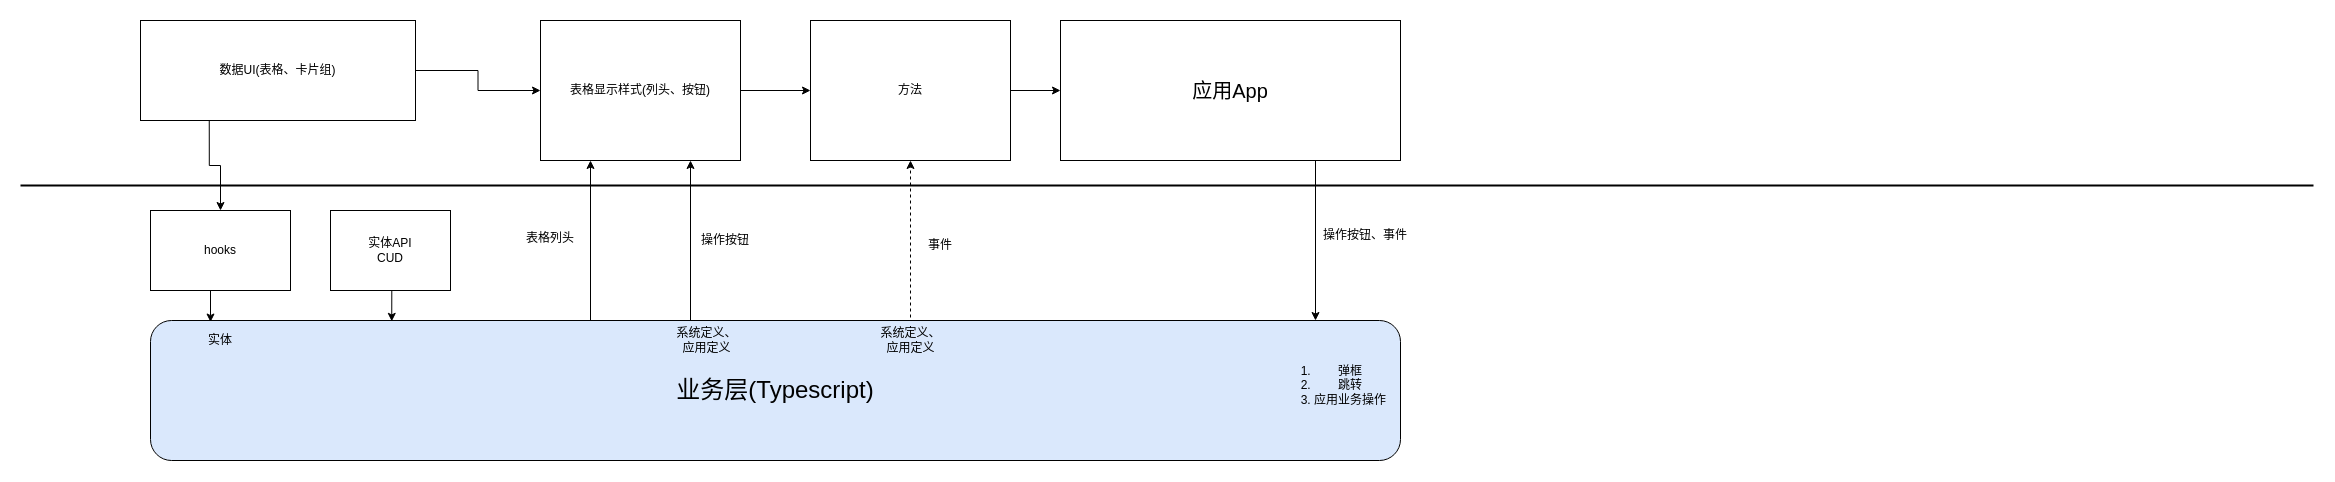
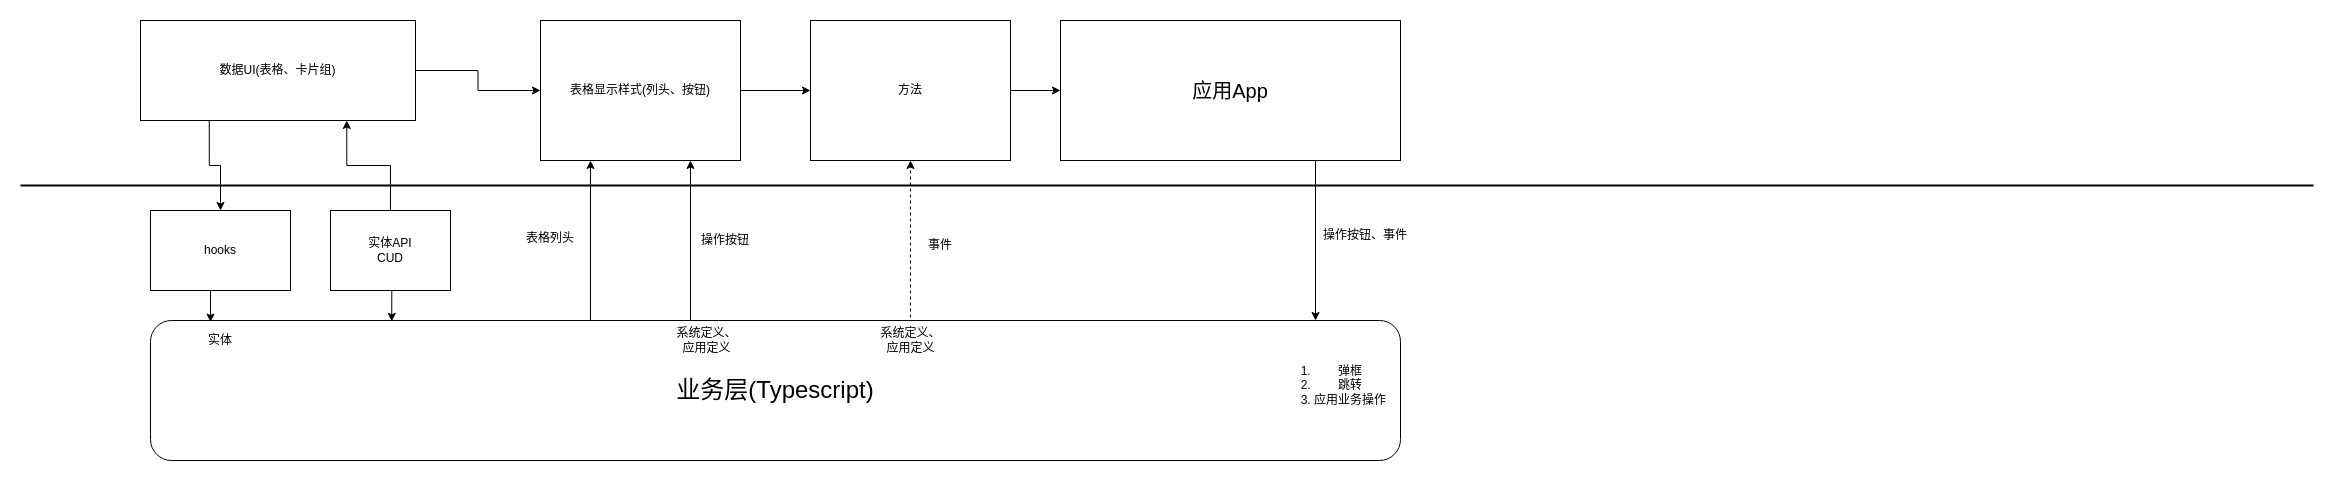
  <mxCell id="0" />
  <mxCell id="1" parent="0" />
  <mxCell id="2" value="" style="line;strokeWidth=2;html=1;" parent="1" vertex="1"><mxGeometry x="20" y="180" width="2293" height="10" as="geometry" /></mxCell>
  <mxCell id="3" style="edgeStyle=orthogonalEdgeStyle;rounded=0;orthogonalLoop=1;jettySize=auto;html=1;exitX=0.25;exitY=1;exitDx=0;exitDy=0;" parent="1" source="5" target="11" edge="1"><mxGeometry relative="1" as="geometry" /></mxCell>
  <mxCell id="4" style="edgeStyle=orthogonalEdgeStyle;rounded=0;orthogonalLoop=1;jettySize=auto;html=1;exitX=1;exitY=0.5;exitDx=0;exitDy=0;entryX=0;entryY=0.5;entryDx=0;entryDy=0;" parent="1" source="5" target="7" edge="1"><mxGeometry relative="1" as="geometry" /></mxCell>
  <mxCell id="5" value="数据UI(表格、卡片组)" style="rounded=0;whiteSpace=wrap;html=1;" parent="1" vertex="1"><mxGeometry x="140" y="20" width="275" height="100" as="geometry" /></mxCell>
  <mxCell id="6" style="edgeStyle=orthogonalEdgeStyle;rounded=0;orthogonalLoop=1;jettySize=auto;html=1;exitX=1;exitY=0.5;exitDx=0;exitDy=0;entryX=0;entryY=0.5;entryDx=0;entryDy=0;" parent="1" source="7" target="20" edge="1"><mxGeometry relative="1" as="geometry" /></mxCell>
  <mxCell id="7" value="表格显示样式(列头、按钮)" style="rounded=0;whiteSpace=wrap;html=1;" parent="1" vertex="1"><mxGeometry x="540" y="20" width="200" height="140" as="geometry" /></mxCell>
  <mxCell id="8" style="edgeStyle=orthogonalEdgeStyle;rounded=0;orthogonalLoop=1;jettySize=auto;html=1;exitX=0.75;exitY=1;exitDx=0;exitDy=0;entryX=0.932;entryY=0;entryDx=0;entryDy=0;entryPerimeter=0;" parent="1" source="9" target="14" edge="1"><mxGeometry relative="1" as="geometry" /></mxCell>
  <mxCell id="9" value="&lt;font style=&quot;font-size: 20px&quot;&gt;应用App&lt;/font&gt;" style="rounded=0;whiteSpace=wrap;html=1;" parent="1" vertex="1"><mxGeometry x="1060" y="20" width="340" height="140" as="geometry" /></mxCell>
  <mxCell id="10" style="edgeStyle=orthogonalEdgeStyle;rounded=0;orthogonalLoop=1;jettySize=auto;html=1;exitX=0.5;exitY=1;exitDx=0;exitDy=0;entryX=0.048;entryY=0.011;entryDx=0;entryDy=0;entryPerimeter=0;" parent="1" source="11" target="14" edge="1"><mxGeometry relative="1" as="geometry" /></mxCell>
  <mxCell id="11" value="hooks" style="rounded=0;whiteSpace=wrap;html=1;" parent="1" vertex="1"><mxGeometry x="150" y="210" width="140" height="80" as="geometry" /></mxCell>
  <mxCell id="12" style="edgeStyle=orthogonalEdgeStyle;rounded=0;orthogonalLoop=1;jettySize=auto;html=1;exitX=0.5;exitY=0;exitDx=0;exitDy=0;entryX=0.75;entryY=1;entryDx=0;entryDy=0;" parent="1" source="14" target="7" edge="1"><mxGeometry relative="1" as="geometry"><Array as="points"><mxPoint x="690" y="320" /></Array></mxGeometry></mxCell>
  <mxCell id="13" style="edgeStyle=orthogonalEdgeStyle;rounded=0;orthogonalLoop=1;jettySize=auto;html=1;exitX=0.5;exitY=0;exitDx=0;exitDy=0;entryX=0.5;entryY=1;entryDx=0;entryDy=0;dashed=1;" parent="1" source="14" target="20" edge="1"><mxGeometry relative="1" as="geometry"><Array as="points"><mxPoint x="910" y="320" /></Array></mxGeometry></mxCell>
- <mxCell id="14" value="&lt;font style=&quot;font-size: 24px&quot;&gt;业务层(Typescript)&lt;/font&gt;" style="rounded=1;whiteSpace=wrap;html=1;fillColor=#dae8fc;" parent="1" vertex="1"><mxGeometry x="150" y="320" width="1250" height="140" as="geometry" /></mxCell>
+ <mxCell id="14" value="&lt;font style=&quot;font-size: 24px&quot;&gt;业务层(Typescript)&lt;/font&gt;" style="rounded=1;whiteSpace=wrap;html=1;" parent="1" vertex="1"><mxGeometry x="150" y="320" width="1250" height="140" as="geometry" /></mxCell>
  <mxCell id="15" style="edgeStyle=orthogonalEdgeStyle;rounded=0;orthogonalLoop=1;jettySize=auto;html=1;exitX=0.5;exitY=1;exitDx=0;exitDy=0;entryX=0.193;entryY=0.006;entryDx=0;entryDy=0;entryPerimeter=0;" parent="1" source="17" target="14" edge="1"><mxGeometry relative="1" as="geometry" /></mxCell>
+ <mxCell id="16" style="edgeStyle=orthogonalEdgeStyle;rounded=0;orthogonalLoop=1;jettySize=auto;html=1;exitX=0.5;exitY=0;exitDx=0;exitDy=0;entryX=0.75;entryY=1;entryDx=0;entryDy=0;" parent="1" source="17" target="5" edge="1"><mxGeometry relative="1" as="geometry" /></mxCell>
  <mxCell id="17" value="实体API&lt;br&gt;CUD" style="rounded=0;whiteSpace=wrap;html=1;" parent="1" vertex="1"><mxGeometry x="330" y="210" width="120" height="80" as="geometry" /></mxCell>
  <mxCell id="18" value="操作按钮、事件" style="text;html=1;strokeColor=none;fillColor=none;align=center;verticalAlign=middle;whiteSpace=wrap;rounded=0;" parent="1" vertex="1"><mxGeometry x="1320" y="210" width="90" height="50" as="geometry" /></mxCell>
  <mxCell id="19" style="edgeStyle=orthogonalEdgeStyle;rounded=0;orthogonalLoop=1;jettySize=auto;html=1;exitX=1;exitY=0.5;exitDx=0;exitDy=0;entryX=0;entryY=0.5;entryDx=0;entryDy=0;" parent="1" source="20" target="9" edge="1"><mxGeometry relative="1" as="geometry" /></mxCell>
  <mxCell id="20" value="方法" style="rounded=0;whiteSpace=wrap;html=1;" parent="1" vertex="1"><mxGeometry x="810" y="20" width="200" height="140" as="geometry" /></mxCell>
  <mxCell id="21" style="edgeStyle=orthogonalEdgeStyle;rounded=0;orthogonalLoop=1;jettySize=auto;html=1;exitX=0.5;exitY=0;exitDx=0;exitDy=0;entryX=0.75;entryY=1;entryDx=0;entryDy=0;" parent="1" edge="1"><mxGeometry relative="1" as="geometry"><Array as="points"><mxPoint x="590" y="320" /></Array><mxPoint x="675" y="320" as="sourcePoint" /><mxPoint x="590" y="160" as="targetPoint" /></mxGeometry></mxCell>
  <mxCell id="22" value="表格列头" style="text;html=1;strokeColor=none;fillColor=none;align=center;verticalAlign=middle;whiteSpace=wrap;rounded=0;" parent="1" vertex="1"><mxGeometry x="520" y="225" width="60" height="25" as="geometry" /></mxCell>
  <mxCell id="23" value="操作按钮" style="text;html=1;strokeColor=none;fillColor=none;align=center;verticalAlign=middle;whiteSpace=wrap;rounded=0;" parent="1" vertex="1"><mxGeometry x="700" y="230" width="50" height="20" as="geometry" /></mxCell>
  <mxCell id="24" value="事件" style="text;html=1;strokeColor=none;fillColor=none;align=center;verticalAlign=middle;whiteSpace=wrap;rounded=0;" parent="1" vertex="1"><mxGeometry x="920" y="235" width="40" height="20" as="geometry" /></mxCell>
  <mxCell id="25" value="系统定义、应用定义" style="text;html=1;strokeColor=none;fillColor=none;align=center;verticalAlign=middle;whiteSpace=wrap;rounded=0;" parent="1" vertex="1"><mxGeometry x="673" y="330" width="67" height="20" as="geometry" /></mxCell>
  <mxCell id="26" value="系统定义、应用定义" style="text;html=1;strokeColor=none;fillColor=none;align=center;verticalAlign=middle;whiteSpace=wrap;rounded=0;" parent="1" vertex="1"><mxGeometry x="876.5" y="330" width="67" height="20" as="geometry" /></mxCell>
  <mxCell id="27" value="&lt;ol&gt;&lt;li&gt;弹框&lt;/li&gt;&lt;li&gt;跳转&lt;/li&gt;&lt;li&gt;应用业务操作&lt;/li&gt;&lt;/ol&gt;" style="text;html=1;strokeColor=none;fillColor=none;align=center;verticalAlign=middle;whiteSpace=wrap;rounded=0;" parent="1" vertex="1"><mxGeometry x="1270" y="330" width="120" height="110" as="geometry" /></mxCell>
  <mxCell id="28" value="实体" style="text;html=1;strokeColor=none;fillColor=none;align=center;verticalAlign=middle;whiteSpace=wrap;rounded=0;" parent="1" vertex="1"><mxGeometry x="200" y="330" width="40" height="20" as="geometry" /></mxCell>
